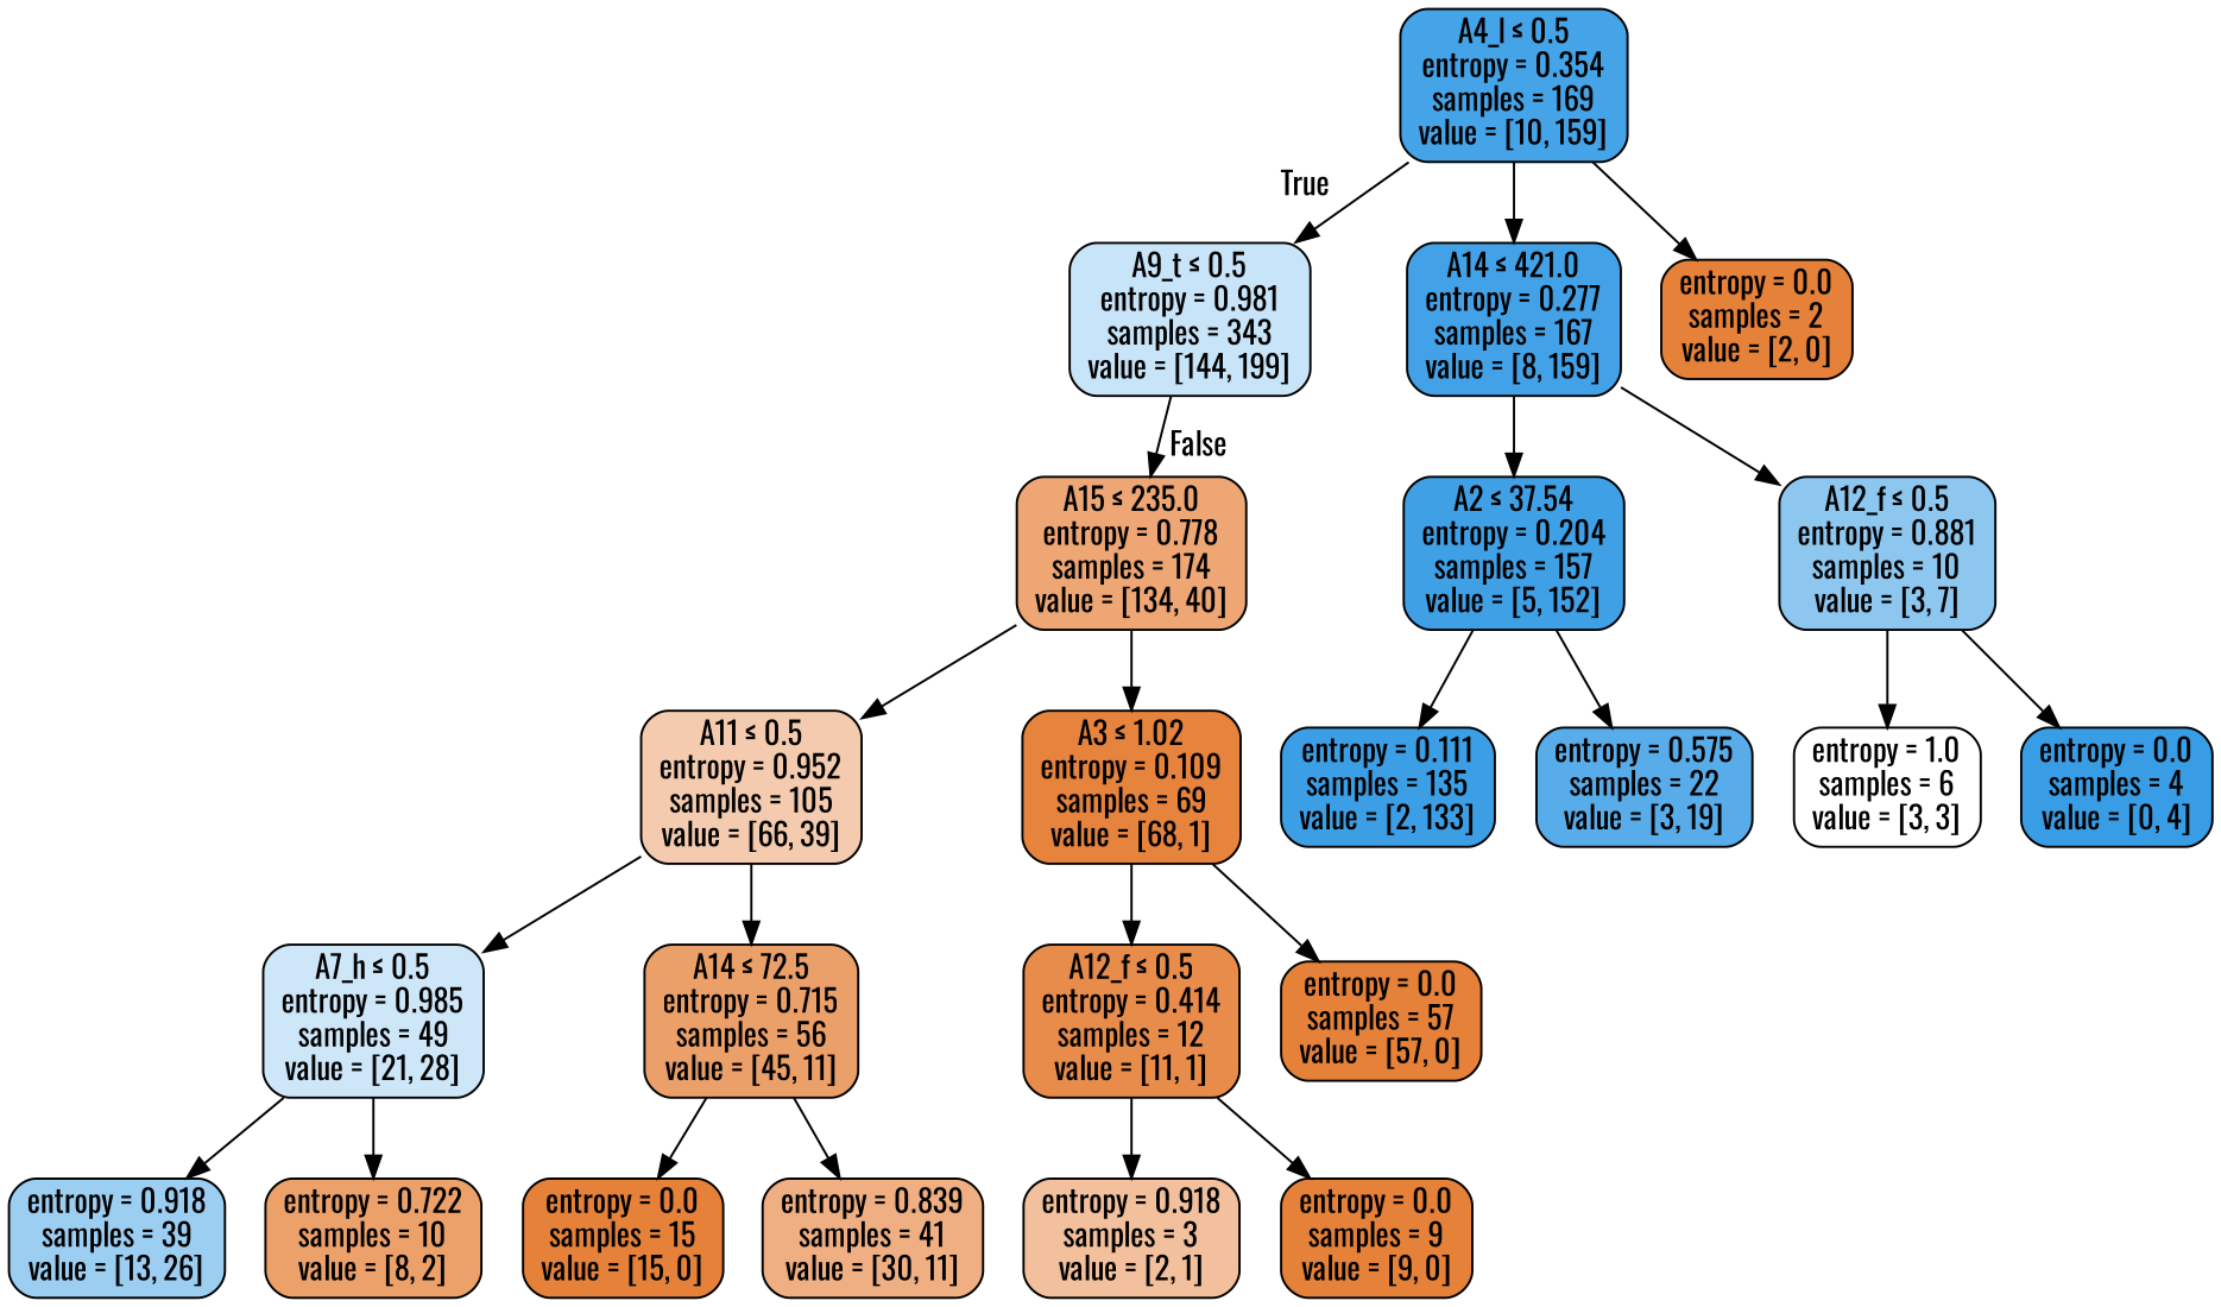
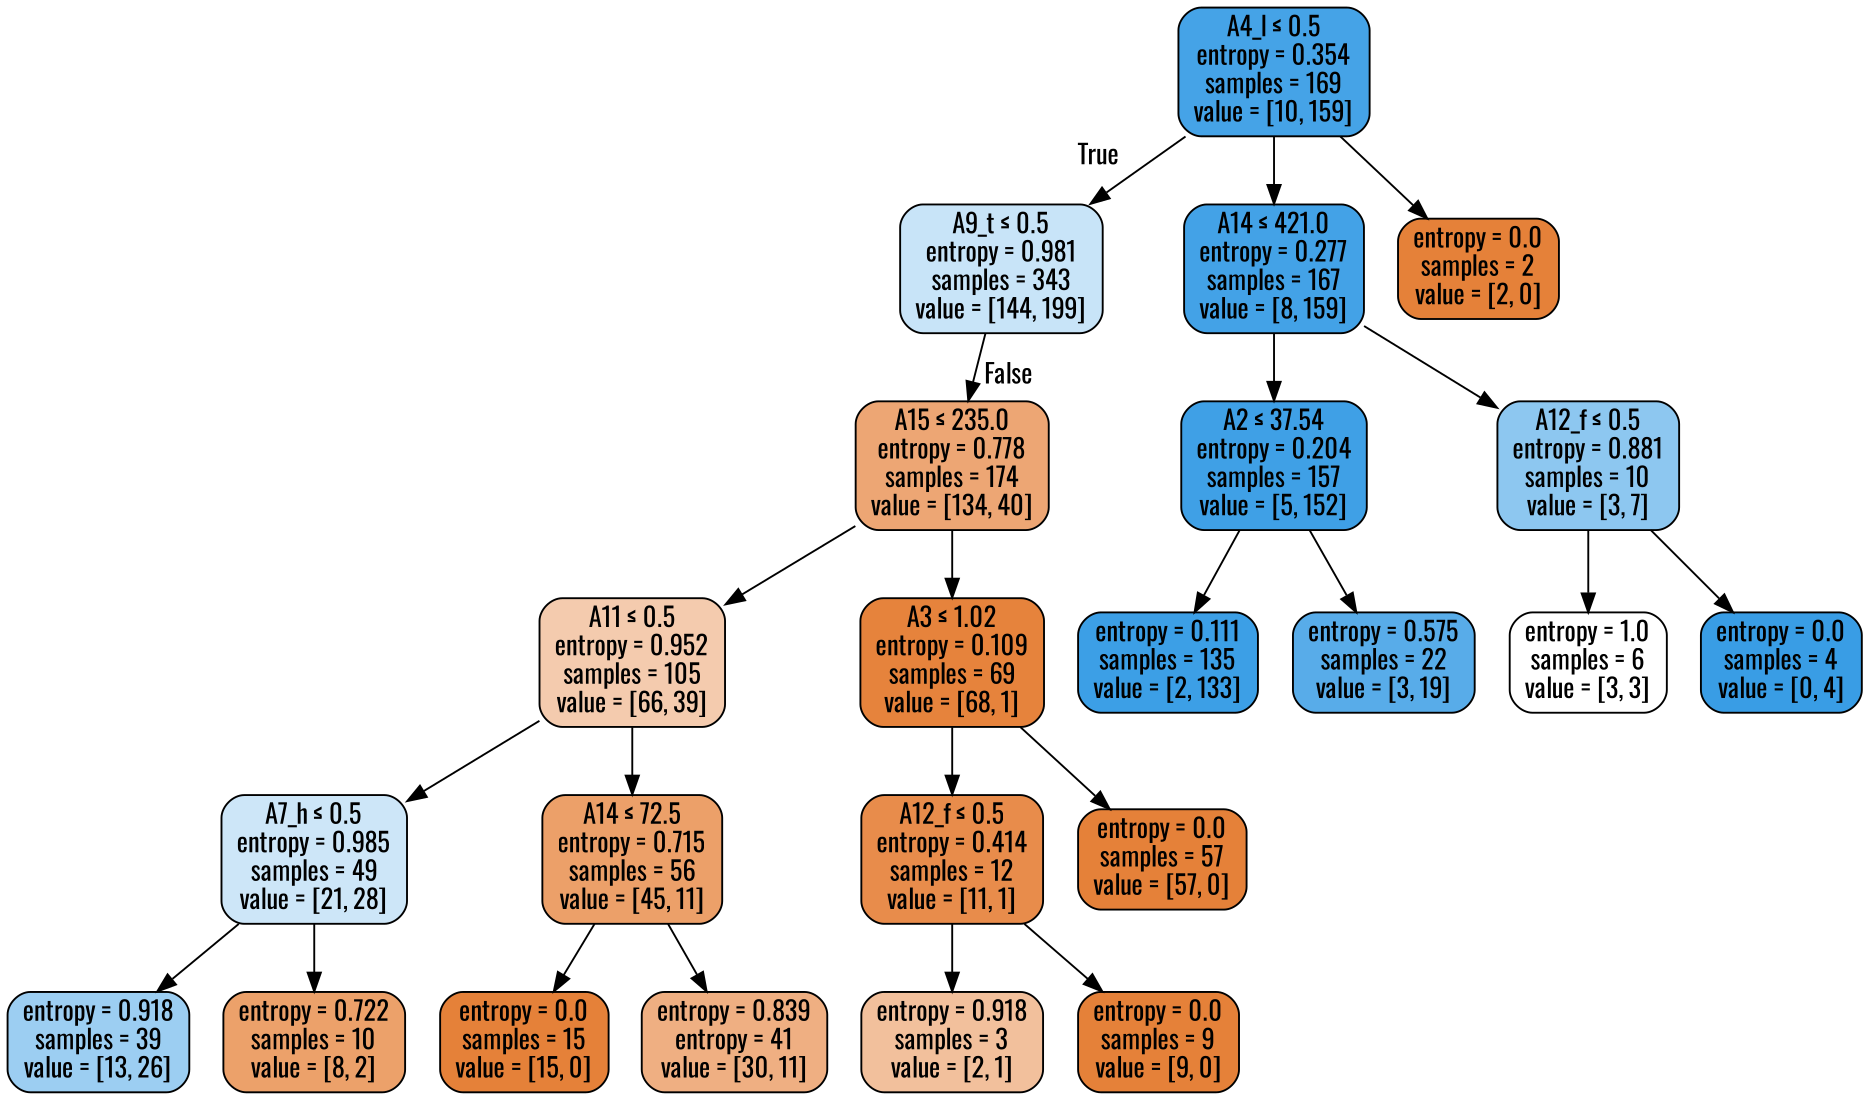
  digraph {
    fontname=Oswald
    node [color=black fillcolor="#e58139ff" fontname=Oswald shape=box style="filled, rounded"]
    edge [fontname=Oswald]
    n1 [fillcolor="#399de546" label=<A9_t &le; 0.5<br/>entropy = 0.981<br/>samples = 343<br/>value = [144, 199]>]
    n2 [fillcolor="#e58139b3" label=<A15 &le; 235.0<br/>entropy = 0.778<br/>samples = 174<br/>value = [134, 40]>]
    n3 [fillcolor="#399de5ef" label=<A4_l &le; 0.5<br/>entropy = 0.354<br/>samples = 169<br/>value = [10, 159]>]
    n4 [fillcolor="#399de5f2" label=<A14 &le; 421.0<br/>entropy = 0.277<br/>samples = 167<br/>value = [8, 159]>]
    n5 [label=<entropy = 0.0<br/>samples = 2<br/>value = [2, 0]>]
    n6 [fillcolor="#e5813968" label=<A11 &le; 0.5<br/>entropy = 0.952<br/>samples = 105<br/>value = [66, 39]>]
    n7 [fillcolor="#e58139fb" label=<A3 &le; 1.02<br/>entropy = 0.109<br/>samples = 69<br/>value = [68, 1]>]
    n8 [fillcolor="#399de5f7" label=<A2 &le; 37.54<br/>entropy = 0.204<br/>samples = 157<br/>value = [5, 152]>]
    n9 [fillcolor="#399de592" label=<A12_f &le; 0.5<br/>entropy = 0.881<br/>samples = 10<br/>value = [3, 7]>]
    n10 [fillcolor="#399de5fb" label=<entropy = 0.111<br/>samples = 135<br/>value = [2, 133]>]
    n11 [fillcolor="#399de5d7" label=<entropy = 0.575<br/>samples = 22<br/>value = [3, 19]>]
    n12 [fillcolor="#e5813900" label=<entropy = 1.0<br/>samples = 6<br/>value = [3, 3]>]
    n13 [fillcolor="#399de5ff" label=<entropy = 0.0<br/>samples = 4<br/>value = [0, 4]>]
    n14 [fillcolor="#399de540" label=<A7_h &le; 0.5<br/>entropy = 0.985<br/>samples = 49<br/>value = [21, 28]>]
    n15 [fillcolor="#e58139c1" label=<A14 &le; 72.5<br/>entropy = 0.715<br/>samples = 56<br/>value = [45, 11]>]
    n16 [fillcolor="#e58139e8" label=<A12_f &le; 0.5<br/>entropy = 0.414<br/>samples = 12<br/>value = [11, 1]>]
    n17 [label=<entropy = 0.0<br/>samples = 57<br/>value = [57, 0]>]
    n18 [fillcolor="#399de57f" label=<entropy = 0.918<br/>samples = 39<br/>value = [13, 26]>]
    n19 [fillcolor="#e58139bf" label=<entropy = 0.722<br/>samples = 10<br/>value = [8, 2]>]
    n20 [label=<entropy = 0.0<br/>samples = 15<br/>value = [15, 0]>]
-   n21 [fillcolor="#e58139a1" label=<entropy = 0.839<br/>samples = 41<br/>value = [30, 11]>]
+   n21 [fillcolor="#e58139a1" label=<entropy = 0.839<br/>entropy = 41<br/>value = [30, 11]>]
    n22 [fillcolor="#e581397f" label=<entropy = 0.918<br/>samples = 3<br/>value = [2, 1]>]
    n23 [label=<entropy = 0.0<br/>samples = 9<br/>value = [9, 0]>]
    n1 -> n2 [headlabel=False labelangle=-45 labeldistance=2.5]
    n2 -> n6
    n2 -> n7
    n3 -> n1 [headlabel=True labelangle=45 labeldistance=2.5]
    n3 -> n4
    n3 -> n5
    n4 -> n8
    n4 -> n9
    n6 -> n14
    n6 -> n15
    n7 -> n16
    n7 -> n17
    n8 -> n10
    n8 -> n11
    n9 -> n12
    n9 -> n13
    n14 -> n18
    n14 -> n19
    n15 -> n20
    n15 -> n21
    n16 -> n22
    n16 -> n23
  }
